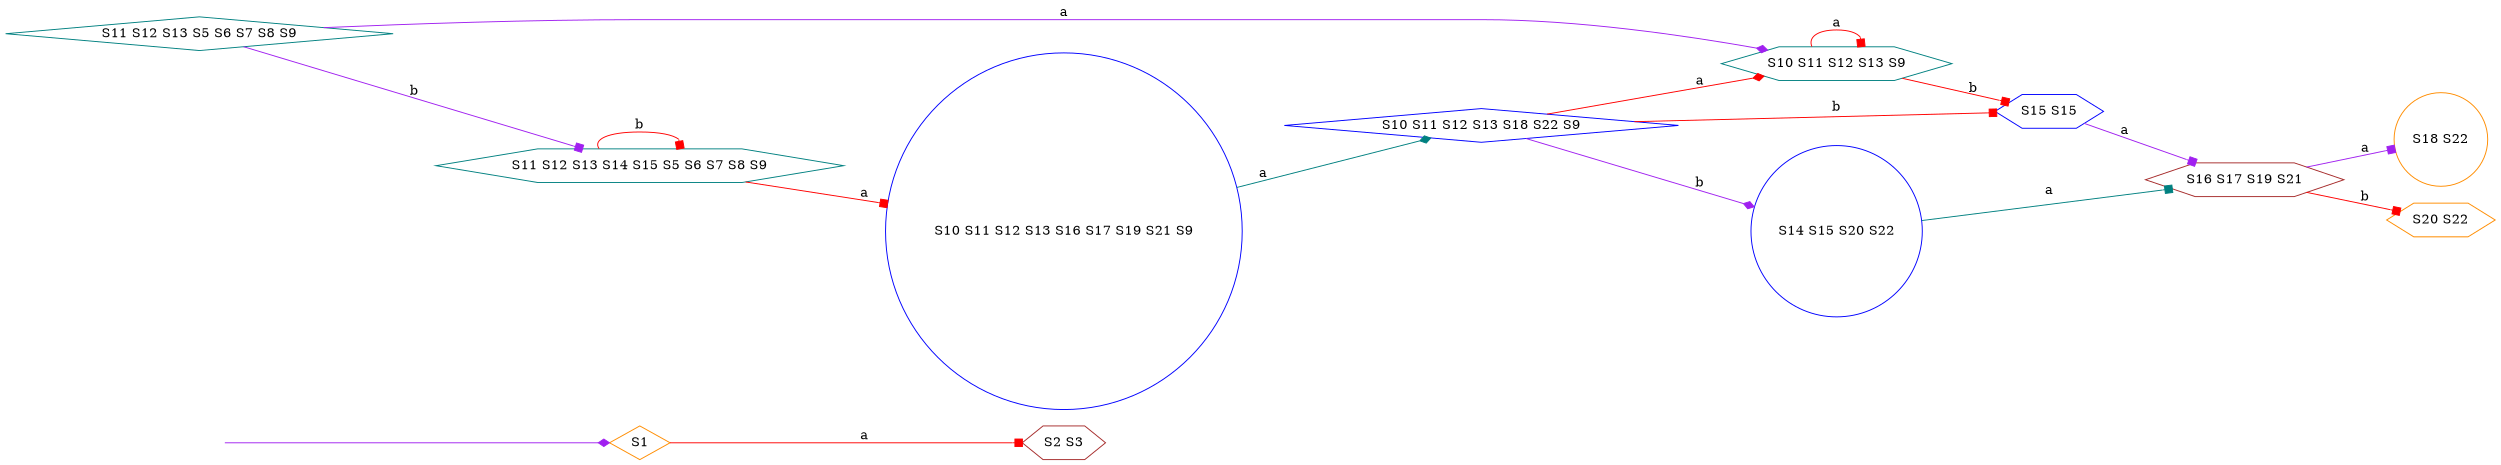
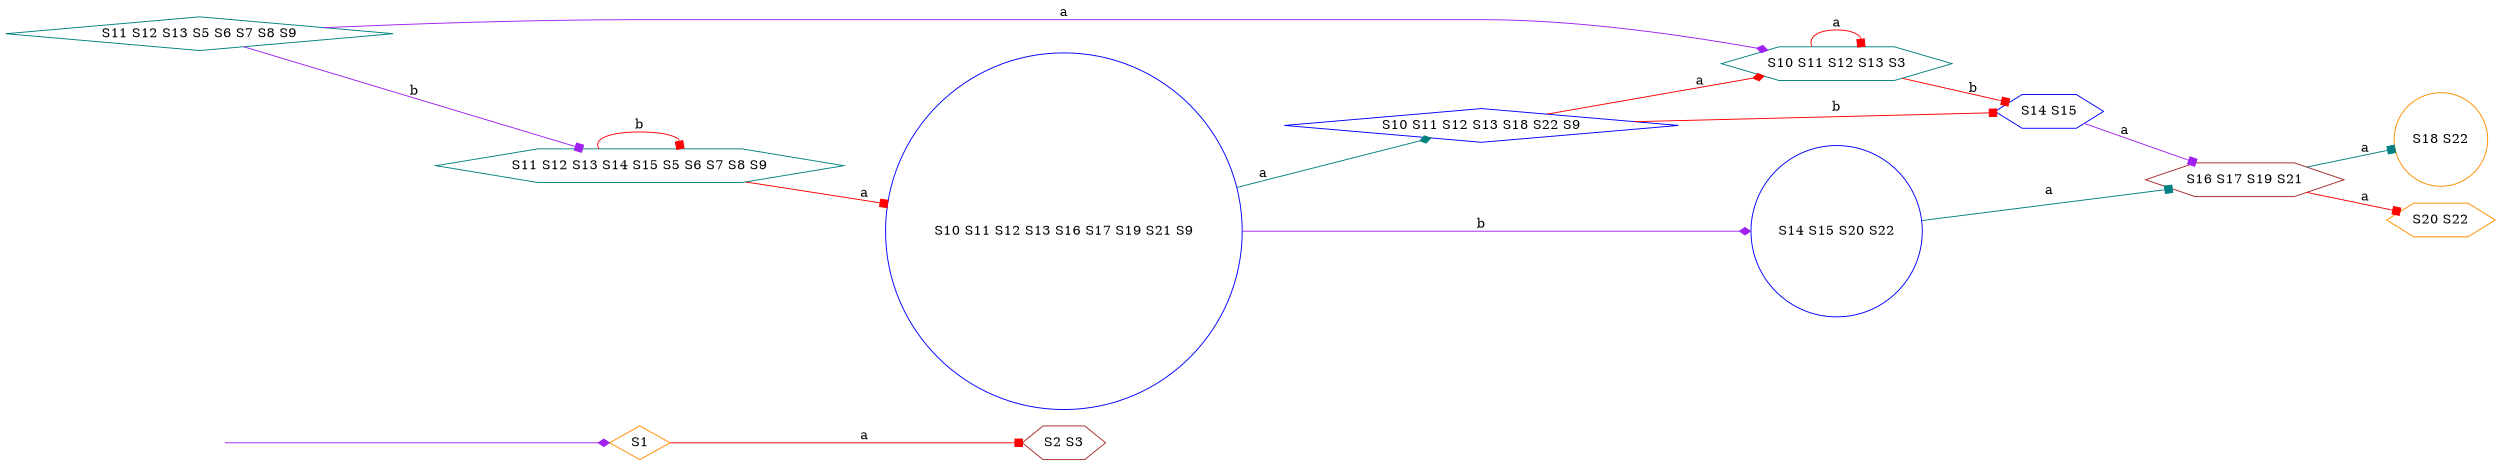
  digraph {
    rankdir=LR
    node [color=blue shape=hexagon]
    edge [arrowhead=box color=red]
    "" [color=brown shape=none]
    S1 [color=darkorange shape=diamond]
    "S2 S3" [color=brown]
    "S11 S12 S13 S5 S6 S7 S8 S9" [color=teal shape=diamond]
-   "S10 S11 S12 S13 S9" [color=teal]
+   "S10 S11 S12 S13 S9" [color=teal label="S10 S11 S12 S13 S3"]
    "S11 S12 S13 S14 S15 S5 S6 S7 S8 S9" [color=teal]
-   "S14 S15" [label="S15 S15"]
+   "S14 S15"
    "S10 S11 S12 S13 S16 S17 S19 S21 S9" [shape=circle]
    "S16 S17 S19 S21" [color=brown]
    "S10 S11 S12 S13 S18 S22 S9" [shape=diamond]
    "S14 S15 S20 S22" [shape=circle]
    "S18 S22" [color=darkorange shape=circle]
    "S20 S22" [color=darkorange]
    "" -> S1 [arrowhead=diamond color=purple]
    S1 -> "S2 S3" [label=a]
    "S11 S12 S13 S5 S6 S7 S8 S9" -> "S10 S11 S12 S13 S9" [arrowhead=diamond color=purple label=a]
    "S11 S12 S13 S5 S6 S7 S8 S9" -> "S11 S12 S13 S14 S15 S5 S6 S7 S8 S9" [color=purple label=b]
    "S10 S11 S12 S13 S9" -> "S10 S11 S12 S13 S9" [label=a]
    "S10 S11 S12 S13 S9" -> "S14 S15" [label=b]
    "S11 S12 S13 S14 S15 S5 S6 S7 S8 S9" -> "S11 S12 S13 S14 S15 S5 S6 S7 S8 S9" [label=b]
    "S11 S12 S13 S14 S15 S5 S6 S7 S8 S9" -> "S10 S11 S12 S13 S16 S17 S19 S21 S9" [label=a]
    "S14 S15" -> "S16 S17 S19 S21" [color=purple label=a]
    "S10 S11 S12 S13 S16 S17 S19 S21 S9" -> "S10 S11 S12 S13 S18 S22 S9" [arrowhead=diamond color=teal label=a]
-   "S10 S11 S12 S13 S18 S22 S9" -> "S14 S15 S20 S22" [arrowhead=diamond color=purple label=b]
-   "S16 S17 S19 S21" -> "S18 S22" [color=purple label=a]
-   "S16 S17 S19 S21" -> "S20 S22" [label=b]
+   "S10 S11 S12 S13 S16 S17 S19 S21 S9" -> "S14 S15 S20 S22" [arrowhead=diamond color=purple label=b]
+   "S16 S17 S19 S21" -> "S18 S22" [color=teal label=a]
+   "S16 S17 S19 S21" -> "S20 S22" [label=a]
    "S10 S11 S12 S13 S18 S22 S9" -> "S10 S11 S12 S13 S9" [arrowhead=diamond label=a]
    "S10 S11 S12 S13 S18 S22 S9" -> "S14 S15" [label=b]
    "S14 S15 S20 S22" -> "S16 S17 S19 S21" [color=teal label=a]
  }
